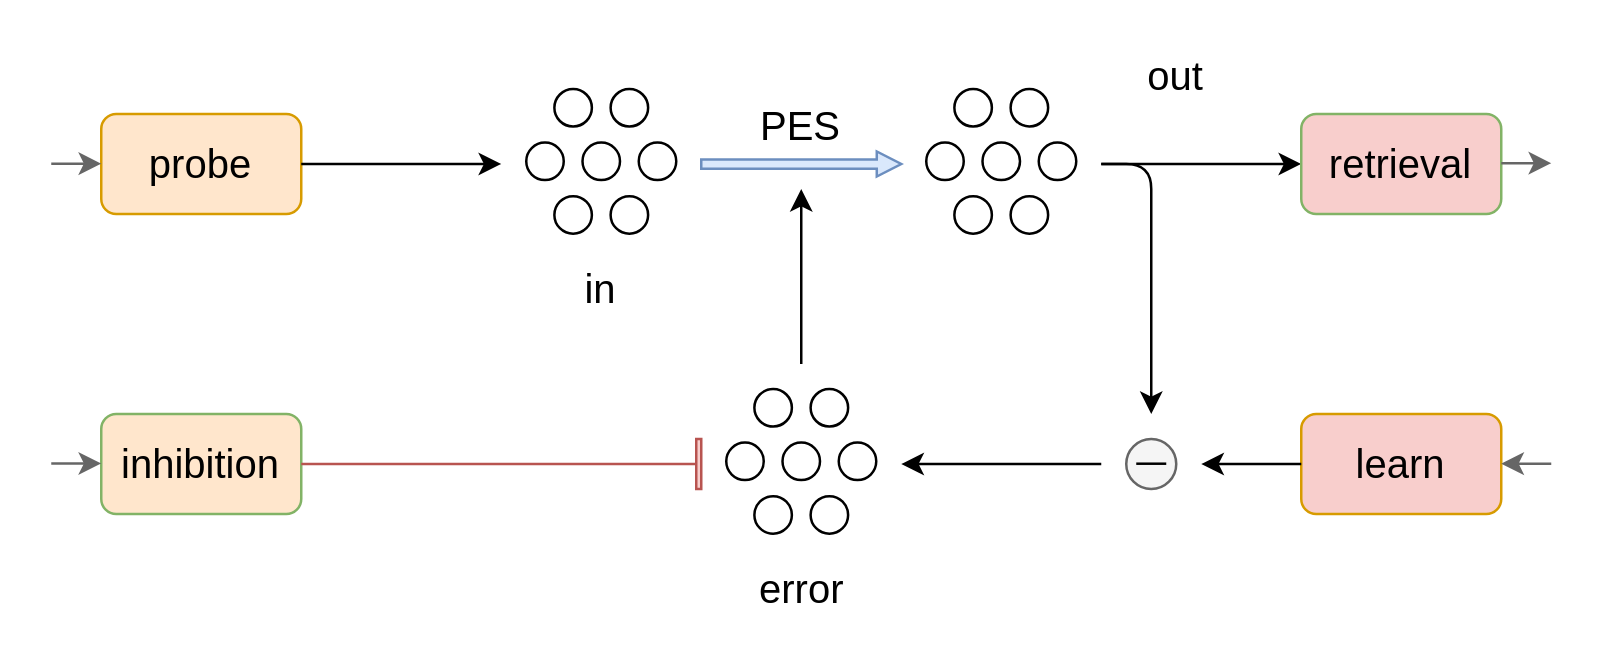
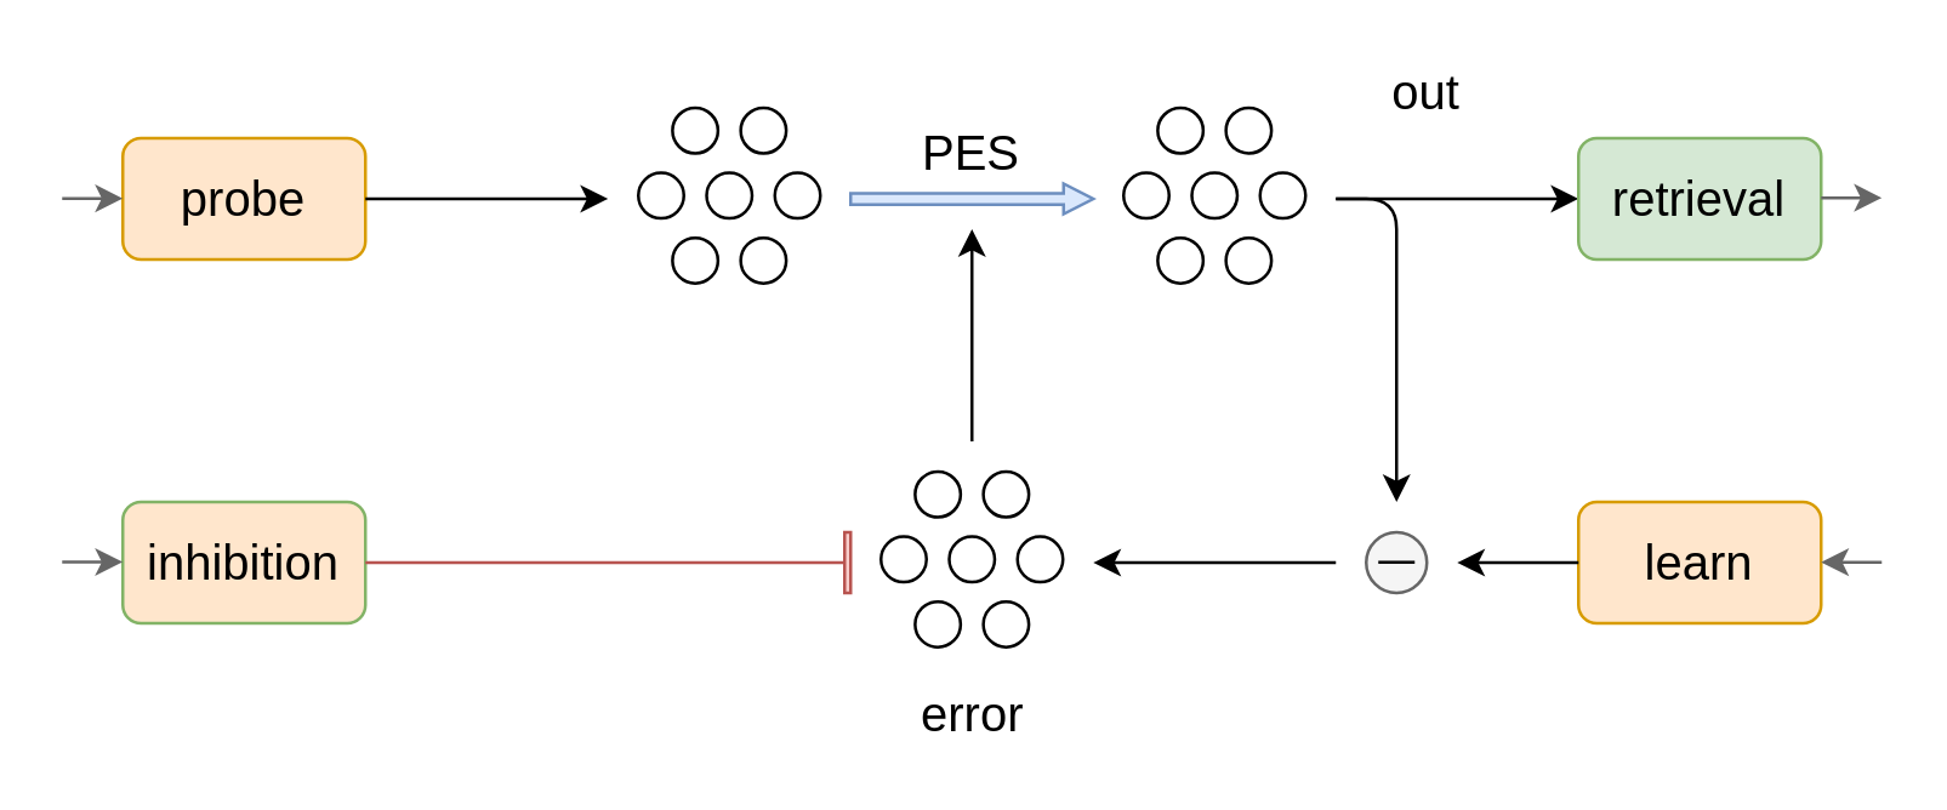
  <mxCell id="0" />
  <mxCell id="1" parent="0" />
  <mxCell id="2" value="probe" style="rounded=1;whiteSpace=wrap;html=1;fillColor=#ffe6cc;fontSize=16;fontStyle=0;verticalAlign=middle;strokeColor=#d79b00;" parent="1" vertex="1"><mxGeometry x="40" y="45" width="80" height="40" as="geometry" /></mxCell>
  <mxCell id="3" value="" style="group" parent="1" vertex="1" connectable="0"><mxGeometry x="210" y="35" width="60" height="60" as="geometry" /></mxCell>
  <mxCell id="4" value="" style="ellipse;whiteSpace=wrap;html=1;aspect=fixed;" parent="3" vertex="1"><mxGeometry y="21.429" width="15" height="15" as="geometry" /></mxCell>
  <mxCell id="5" value="" style="ellipse;whiteSpace=wrap;html=1;aspect=fixed;" parent="3" vertex="1"><mxGeometry x="45" y="21.429" width="15" height="15" as="geometry" /></mxCell>
  <mxCell id="6" value="" style="ellipse;whiteSpace=wrap;html=1;aspect=fixed;" parent="3" vertex="1"><mxGeometry x="22.5" y="21.429" width="15" height="15" as="geometry" /></mxCell>
  <mxCell id="7" value="" style="ellipse;whiteSpace=wrap;html=1;aspect=fixed;" parent="3" vertex="1"><mxGeometry x="11.25" width="15" height="15" as="geometry" /></mxCell>
  <mxCell id="8" value="" style="ellipse;whiteSpace=wrap;html=1;aspect=fixed;" parent="3" vertex="1"><mxGeometry x="11.25" y="42.857" width="15" height="15" as="geometry" /></mxCell>
  <mxCell id="9" value="" style="ellipse;whiteSpace=wrap;html=1;aspect=fixed;" parent="3" vertex="1"><mxGeometry x="33.75" width="15" height="15" as="geometry" /></mxCell>
  <mxCell id="10" value="" style="ellipse;whiteSpace=wrap;html=1;aspect=fixed;" parent="3" vertex="1"><mxGeometry x="33.75" y="42.857" width="15" height="15" as="geometry" /></mxCell>
  <mxCell id="11" value="" style="group" parent="1" vertex="1" connectable="0"><mxGeometry x="370" y="35" width="60" height="60" as="geometry" /></mxCell>
  <mxCell id="12" value="" style="ellipse;whiteSpace=wrap;html=1;aspect=fixed;" parent="11" vertex="1"><mxGeometry y="21.429" width="15" height="15" as="geometry" /></mxCell>
  <mxCell id="13" value="" style="ellipse;whiteSpace=wrap;html=1;aspect=fixed;" parent="11" vertex="1"><mxGeometry x="45" y="21.429" width="15" height="15" as="geometry" /></mxCell>
  <mxCell id="14" value="" style="ellipse;whiteSpace=wrap;html=1;aspect=fixed;" parent="11" vertex="1"><mxGeometry x="22.5" y="21.429" width="15" height="15" as="geometry" /></mxCell>
  <mxCell id="15" value="" style="ellipse;whiteSpace=wrap;html=1;aspect=fixed;" parent="11" vertex="1"><mxGeometry x="11.25" width="15" height="15" as="geometry" /></mxCell>
  <mxCell id="16" value="" style="ellipse;whiteSpace=wrap;html=1;aspect=fixed;" parent="11" vertex="1"><mxGeometry x="11.25" y="42.857" width="15" height="15" as="geometry" /></mxCell>
  <mxCell id="17" value="" style="ellipse;whiteSpace=wrap;html=1;aspect=fixed;" parent="11" vertex="1"><mxGeometry x="33.75" width="15" height="15" as="geometry" /></mxCell>
  <mxCell id="18" value="" style="ellipse;whiteSpace=wrap;html=1;aspect=fixed;" parent="11" vertex="1"><mxGeometry x="33.75" y="42.857" width="15" height="15" as="geometry" /></mxCell>
  <mxCell id="19" value="" style="endArrow=classic;html=1;exitX=1;exitY=0.5;exitDx=0;exitDy=0;" parent="1" source="2" edge="1"><mxGeometry width="50" height="50" relative="1" as="geometry"><mxPoint x="130" y="65" as="sourcePoint" /><mxPoint x="200" y="65" as="targetPoint" /></mxGeometry></mxCell>
  <mxCell id="20" value="" style="endArrow=classic;html=1;entryX=0;entryY=0.5;entryDx=0;entryDy=0;" parent="1" target="44" edge="1"><mxGeometry width="50" height="50" relative="1" as="geometry"><mxPoint x="440" y="65" as="sourcePoint" /><mxPoint x="500" y="65" as="targetPoint" /></mxGeometry></mxCell>
- <mxCell id="21" value="in" style="text;html=1;strokeColor=none;fillColor=none;align=center;verticalAlign=middle;whiteSpace=wrap;rounded=0;fontSize=16;fontStyle=0" parent="1" vertex="1"><mxGeometry x="210" y="105" width="60" height="20" as="geometry" /></mxCell>
  <mxCell id="22" value="" style="group" parent="1" vertex="1" connectable="0"><mxGeometry x="290" y="155" width="60" height="60" as="geometry" /></mxCell>
  <mxCell id="23" value="" style="ellipse;whiteSpace=wrap;html=1;aspect=fixed;" parent="22" vertex="1"><mxGeometry y="21.429" width="15" height="15" as="geometry" /></mxCell>
  <mxCell id="24" value="" style="ellipse;whiteSpace=wrap;html=1;aspect=fixed;" parent="22" vertex="1"><mxGeometry x="45" y="21.429" width="15" height="15" as="geometry" /></mxCell>
  <mxCell id="25" value="" style="ellipse;whiteSpace=wrap;html=1;aspect=fixed;" parent="22" vertex="1"><mxGeometry x="22.5" y="21.429" width="15" height="15" as="geometry" /></mxCell>
  <mxCell id="26" value="" style="ellipse;whiteSpace=wrap;html=1;aspect=fixed;" parent="22" vertex="1"><mxGeometry x="11.25" width="15" height="15" as="geometry" /></mxCell>
  <mxCell id="27" value="" style="ellipse;whiteSpace=wrap;html=1;aspect=fixed;" parent="22" vertex="1"><mxGeometry x="11.25" y="42.857" width="15" height="15" as="geometry" /></mxCell>
  <mxCell id="28" value="" style="ellipse;whiteSpace=wrap;html=1;aspect=fixed;" parent="22" vertex="1"><mxGeometry x="33.75" width="15" height="15" as="geometry" /></mxCell>
  <mxCell id="29" value="" style="ellipse;whiteSpace=wrap;html=1;aspect=fixed;" parent="22" vertex="1"><mxGeometry x="33.75" y="42.857" width="15" height="15" as="geometry" /></mxCell>
  <mxCell id="30" value="" style="endArrow=classic;html=1;" parent="1" edge="1"><mxGeometry width="50" height="50" relative="1" as="geometry"><mxPoint x="320" y="145" as="sourcePoint" /><mxPoint x="320" y="75" as="targetPoint" /></mxGeometry></mxCell>
- <mxCell id="31" value="learn" style="rounded=1;whiteSpace=wrap;html=1;fillColor=#f8cecc;fontSize=16;fontStyle=0;verticalAlign=middle;strokeColor=#d79b00;" parent="1" vertex="1"><mxGeometry x="520" y="165" width="80" height="40" as="geometry" /></mxCell>
+ <mxCell id="31" value="learn" style="rounded=1;whiteSpace=wrap;html=1;fillColor=#ffe6cc;fontSize=16;fontStyle=0;verticalAlign=middle;strokeColor=#d79b00;" parent="1" vertex="1"><mxGeometry x="520" y="165" width="80" height="40" as="geometry" /></mxCell>
  <mxCell id="32" value="inhibition" style="rounded=1;whiteSpace=wrap;html=1;fillColor=#ffe6cc;fontSize=16;fontStyle=0;verticalAlign=middle;strokeColor=#82b366;" parent="1" vertex="1"><mxGeometry x="40" y="165" width="80" height="40" as="geometry" /></mxCell>
  <mxCell id="33" value="" style="endArrow=none;html=1;exitX=1;exitY=0.5;exitDx=0;exitDy=0;fillColor=#f8cecc;strokeColor=#b85450;" parent="1" source="32" edge="1"><mxGeometry width="50" height="50" relative="1" as="geometry"><mxPoint x="130" y="185" as="sourcePoint" /><mxPoint x="280" y="185" as="targetPoint" /></mxGeometry></mxCell>
  <mxCell id="34" value="" style="rounded=0;whiteSpace=wrap;html=1;fillColor=#f8cecc;strokeColor=#b85450;" parent="1" vertex="1"><mxGeometry x="278" y="175" width="2" height="20" as="geometry" /></mxCell>
  <mxCell id="35" value="" style="endArrow=classic;html=1;exitX=0;exitY=0.5;exitDx=0;exitDy=0;" parent="1" source="31" edge="1"><mxGeometry width="50" height="50" relative="1" as="geometry"><mxPoint x="510" y="185" as="sourcePoint" /><mxPoint x="480" y="185" as="targetPoint" /></mxGeometry></mxCell>
  <mxCell id="36" value="" style="endArrow=classic;html=1;edgeStyle=elbowEdgeStyle;" parent="1" edge="1"><mxGeometry width="50" height="50" relative="1" as="geometry"><mxPoint x="440" y="65" as="sourcePoint" /><mxPoint x="460" y="165" as="targetPoint" /><Array as="points"><mxPoint x="460" y="115" /></Array></mxGeometry></mxCell>
  <mxCell id="37" value="" style="ellipse;whiteSpace=wrap;html=1;aspect=fixed;fillColor=#f5f5f5;strokeColor=#666666;fontColor=#333333;" parent="1" vertex="1"><mxGeometry x="450" y="175" width="20" height="20" as="geometry" /></mxCell>
  <mxCell id="38" value="" style="endArrow=none;html=1;" parent="1" edge="1"><mxGeometry width="50" height="50" relative="1" as="geometry"><mxPoint x="454" y="184.88" as="sourcePoint" /><mxPoint x="466" y="184.88" as="targetPoint" /></mxGeometry></mxCell>
  <mxCell id="39" value="" style="endArrow=classic;html=1;" parent="1" edge="1"><mxGeometry width="50" height="50" relative="1" as="geometry"><mxPoint x="440" y="185" as="sourcePoint" /><mxPoint x="360" y="185" as="targetPoint" /></mxGeometry></mxCell>
  <mxCell id="40" value="out" style="text;html=1;strokeColor=none;fillColor=none;align=center;verticalAlign=middle;whiteSpace=wrap;rounded=0;fontSize=16;fontStyle=0" parent="1" vertex="1"><mxGeometry x="440" y="20" width="60" height="20" as="geometry" /></mxCell>
  <mxCell id="41" value="error" style="text;html=1;strokeColor=none;fillColor=none;align=center;verticalAlign=middle;whiteSpace=wrap;rounded=0;fontSize=16;fontStyle=0" parent="1" vertex="1"><mxGeometry x="297.5" y="225" width="45" height="20" as="geometry" /></mxCell>
  <mxCell id="42" value="PES" style="text;html=1;strokeColor=none;fillColor=none;align=center;verticalAlign=middle;whiteSpace=wrap;rounded=0;fontSize=16;fontStyle=0" parent="1" vertex="1"><mxGeometry x="290" y="40" width="60" height="20" as="geometry" /></mxCell>
  <mxCell id="43" value="" style="html=1;shadow=0;dashed=0;align=center;verticalAlign=middle;shape=mxgraph.arrows2.arrow;dy=0.63;dx=9.79;notch=0;fillColor=#dae8fc;strokeColor=#6c8ebf;" parent="1" vertex="1"><mxGeometry x="280" y="60" width="80" height="10" as="geometry" /></mxCell>
- <mxCell id="44" value="retrieval" style="rounded=1;whiteSpace=wrap;html=1;fillColor=#f8cecc;fontSize=16;fontStyle=0;verticalAlign=middle;strokeColor=#82b366;" vertex="1" parent="1"><mxGeometry x="520" y="45" width="80" height="40" as="geometry" /></mxCell>
+ <mxCell id="44" value="retrieval" style="rounded=1;whiteSpace=wrap;html=1;fillColor=#d5e8d4;fontSize=16;fontStyle=0;verticalAlign=middle;strokeColor=#82b366;" vertex="1" parent="1"><mxGeometry x="520" y="45" width="80" height="40" as="geometry" /></mxCell>
  <mxCell id="45" style="edgeStyle=orthogonalEdgeStyle;rounded=0;orthogonalLoop=1;jettySize=auto;html=1;fontSize=18;fontColor=#000000;startArrow=classic;startFill=1;endArrow=none;endFill=0;strokeColor=#666666;fillColor=#f5f5f5;" edge="1" parent="1"><mxGeometry relative="1" as="geometry"><mxPoint x="20" y="184.8" as="targetPoint" /><mxPoint x="40" y="184.8" as="sourcePoint" /></mxGeometry></mxCell>
  <mxCell id="46" style="edgeStyle=orthogonalEdgeStyle;rounded=0;orthogonalLoop=1;jettySize=auto;html=1;fontSize=18;fontColor=#000000;startArrow=classic;startFill=1;endArrow=none;endFill=0;strokeColor=#666666;fillColor=#f5f5f5;" edge="1" parent="1"><mxGeometry relative="1" as="geometry"><mxPoint x="20" y="64.86" as="targetPoint" /><mxPoint x="40" y="64.86" as="sourcePoint" /></mxGeometry></mxCell>
  <mxCell id="47" style="edgeStyle=orthogonalEdgeStyle;rounded=0;orthogonalLoop=1;jettySize=auto;html=1;fontSize=18;fontColor=#000000;startArrow=classic;startFill=1;endArrow=none;endFill=0;strokeColor=#666666;fillColor=#f5f5f5;" edge="1" parent="1"><mxGeometry relative="1" as="geometry"><mxPoint x="600" y="64.66" as="targetPoint" /><mxPoint x="620" y="64.66" as="sourcePoint" /></mxGeometry></mxCell>
  <mxCell id="48" style="edgeStyle=orthogonalEdgeStyle;rounded=0;orthogonalLoop=1;jettySize=auto;html=1;fontSize=18;fontColor=#000000;startArrow=none;startFill=0;endArrow=classic;endFill=1;strokeColor=#666666;fillColor=#f5f5f5;" edge="1" parent="1"><mxGeometry relative="1" as="geometry"><mxPoint x="600" y="184.86" as="targetPoint" /><mxPoint x="620" y="184.86" as="sourcePoint" /></mxGeometry></mxCell>
